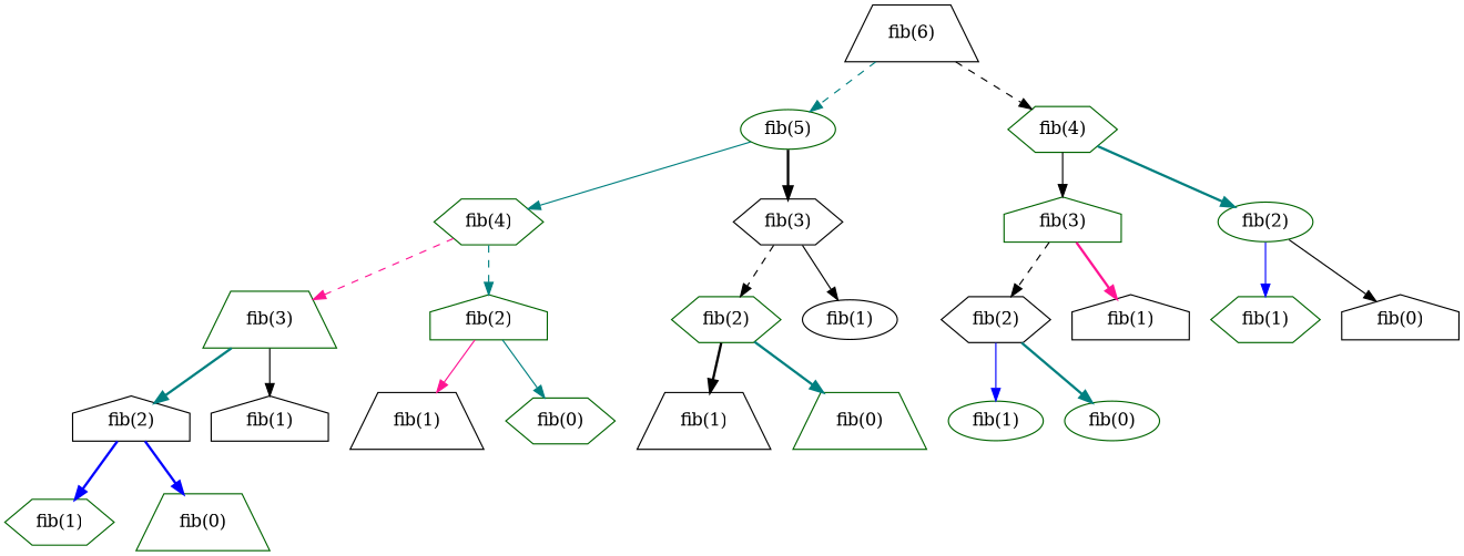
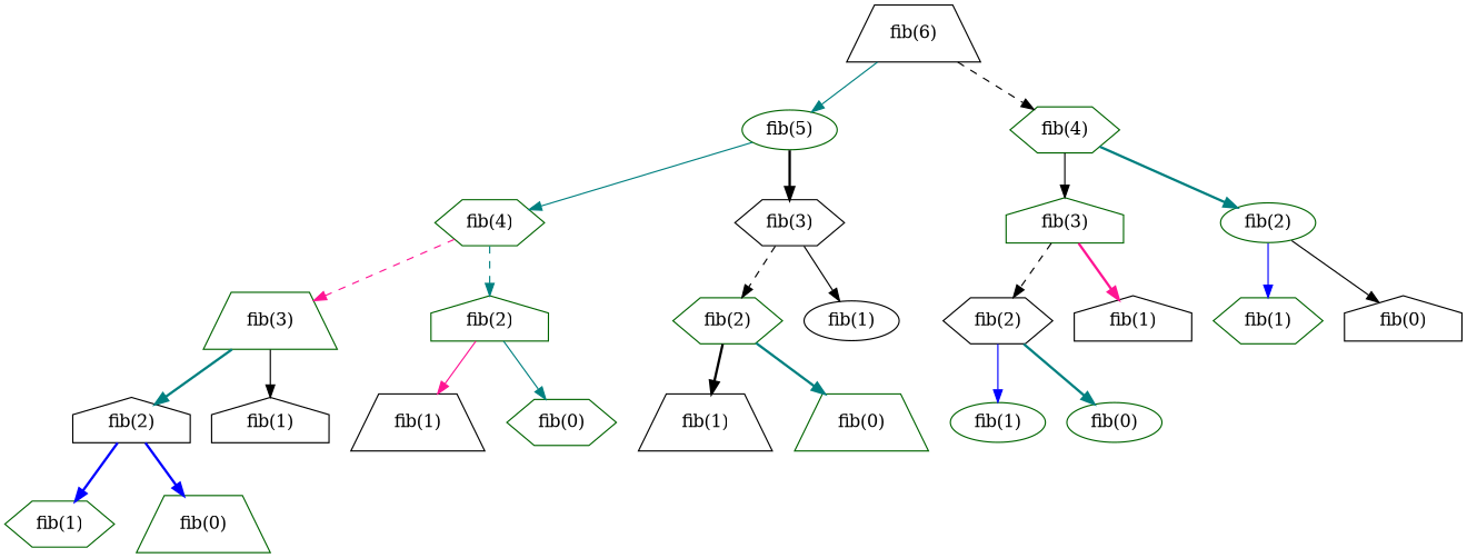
  digraph {
    node [shape=hexagon color=darkgreen]
    edge [color=black style=solid]
    n1 [height=.1 label="fib(6)" shape=trapezium color=black]
    n2 [height=.1 label="fib(5)" shape=ellipse]
    n3 [height=.1 label="fib(4)"]
    n4 [height=.1 label="fib(4)"]
    n5 [height=.1 label="fib(3)" color=black]
    n6 [height=.1 label="fib(3)" shape=house]
    n7 [height=.1 label="fib(2)" shape=ellipse]
    n8 [height=.1 label="fib(3)" shape=trapezium]
    n9 [height=.1 label="fib(2)" shape=house]
    n10 [height=.1 label="fib(2)"]
    n11 [height=.1 label="fib(1)" shape=ellipse color=black]
    n12 [height=.1 label="fib(2)" color=black]
    n13 [height=.1 label="fib(1)" shape=house color=black]
    n14 [height=.1 label="fib(1)"]
    n15 [height=.1 label="fib(0)" shape=house color=black]
    n16 [height=.1 label="fib(2)" shape=house color=black]
    n17 [height=.1 label="fib(1)" shape=house color=black]
    n18 [height=.1 label="fib(1)" shape=trapezium color=black]
    n19 [height=.1 label="fib(0)"]
    n20 [height=.1 label="fib(1)" shape=trapezium color=black]
    n21 [height=.1 label="fib(0)" shape=trapezium]
    n22 [height=.1 label="fib(1)" shape=ellipse]
    n23 [height=.1 label="fib(0)" shape=ellipse]
    n24 [height=.1 label="fib(1)"]
    n25 [height=.1 label="fib(0)" shape=trapezium]
-   n1 -> n2 [color=teal style=dashed]
+   n1 -> n2 [color=teal]
    n1 -> n3 [style=dashed]
    n2 -> n4 [color=teal]
    n2 -> n5 [style=bold]
    n3 -> n6
    n3 -> n7 [color=teal style=bold]
    n4 -> n8 [color=deeppink style=dashed]
    n4 -> n9 [color=teal style=dashed]
    n5 -> n10 [style=dashed]
    n5 -> n11
    n6 -> n12 [style=dashed]
    n6 -> n13 [color=deeppink style=bold]
    n7 -> n14 [color=blue]
    n7 -> n15
    n8 -> n16 [color=teal style=bold]
    n8 -> n17
    n9 -> n18 [color=deeppink]
    n9 -> n19 [color=teal]
    n10 -> n20 [style=bold]
    n10 -> n21 [color=teal style=bold]
    n12 -> n22 [color=blue]
    n12 -> n23 [color=teal style=bold]
    n16 -> n24 [color=blue style=bold]
    n16 -> n25 [color=blue style=bold]
  }
